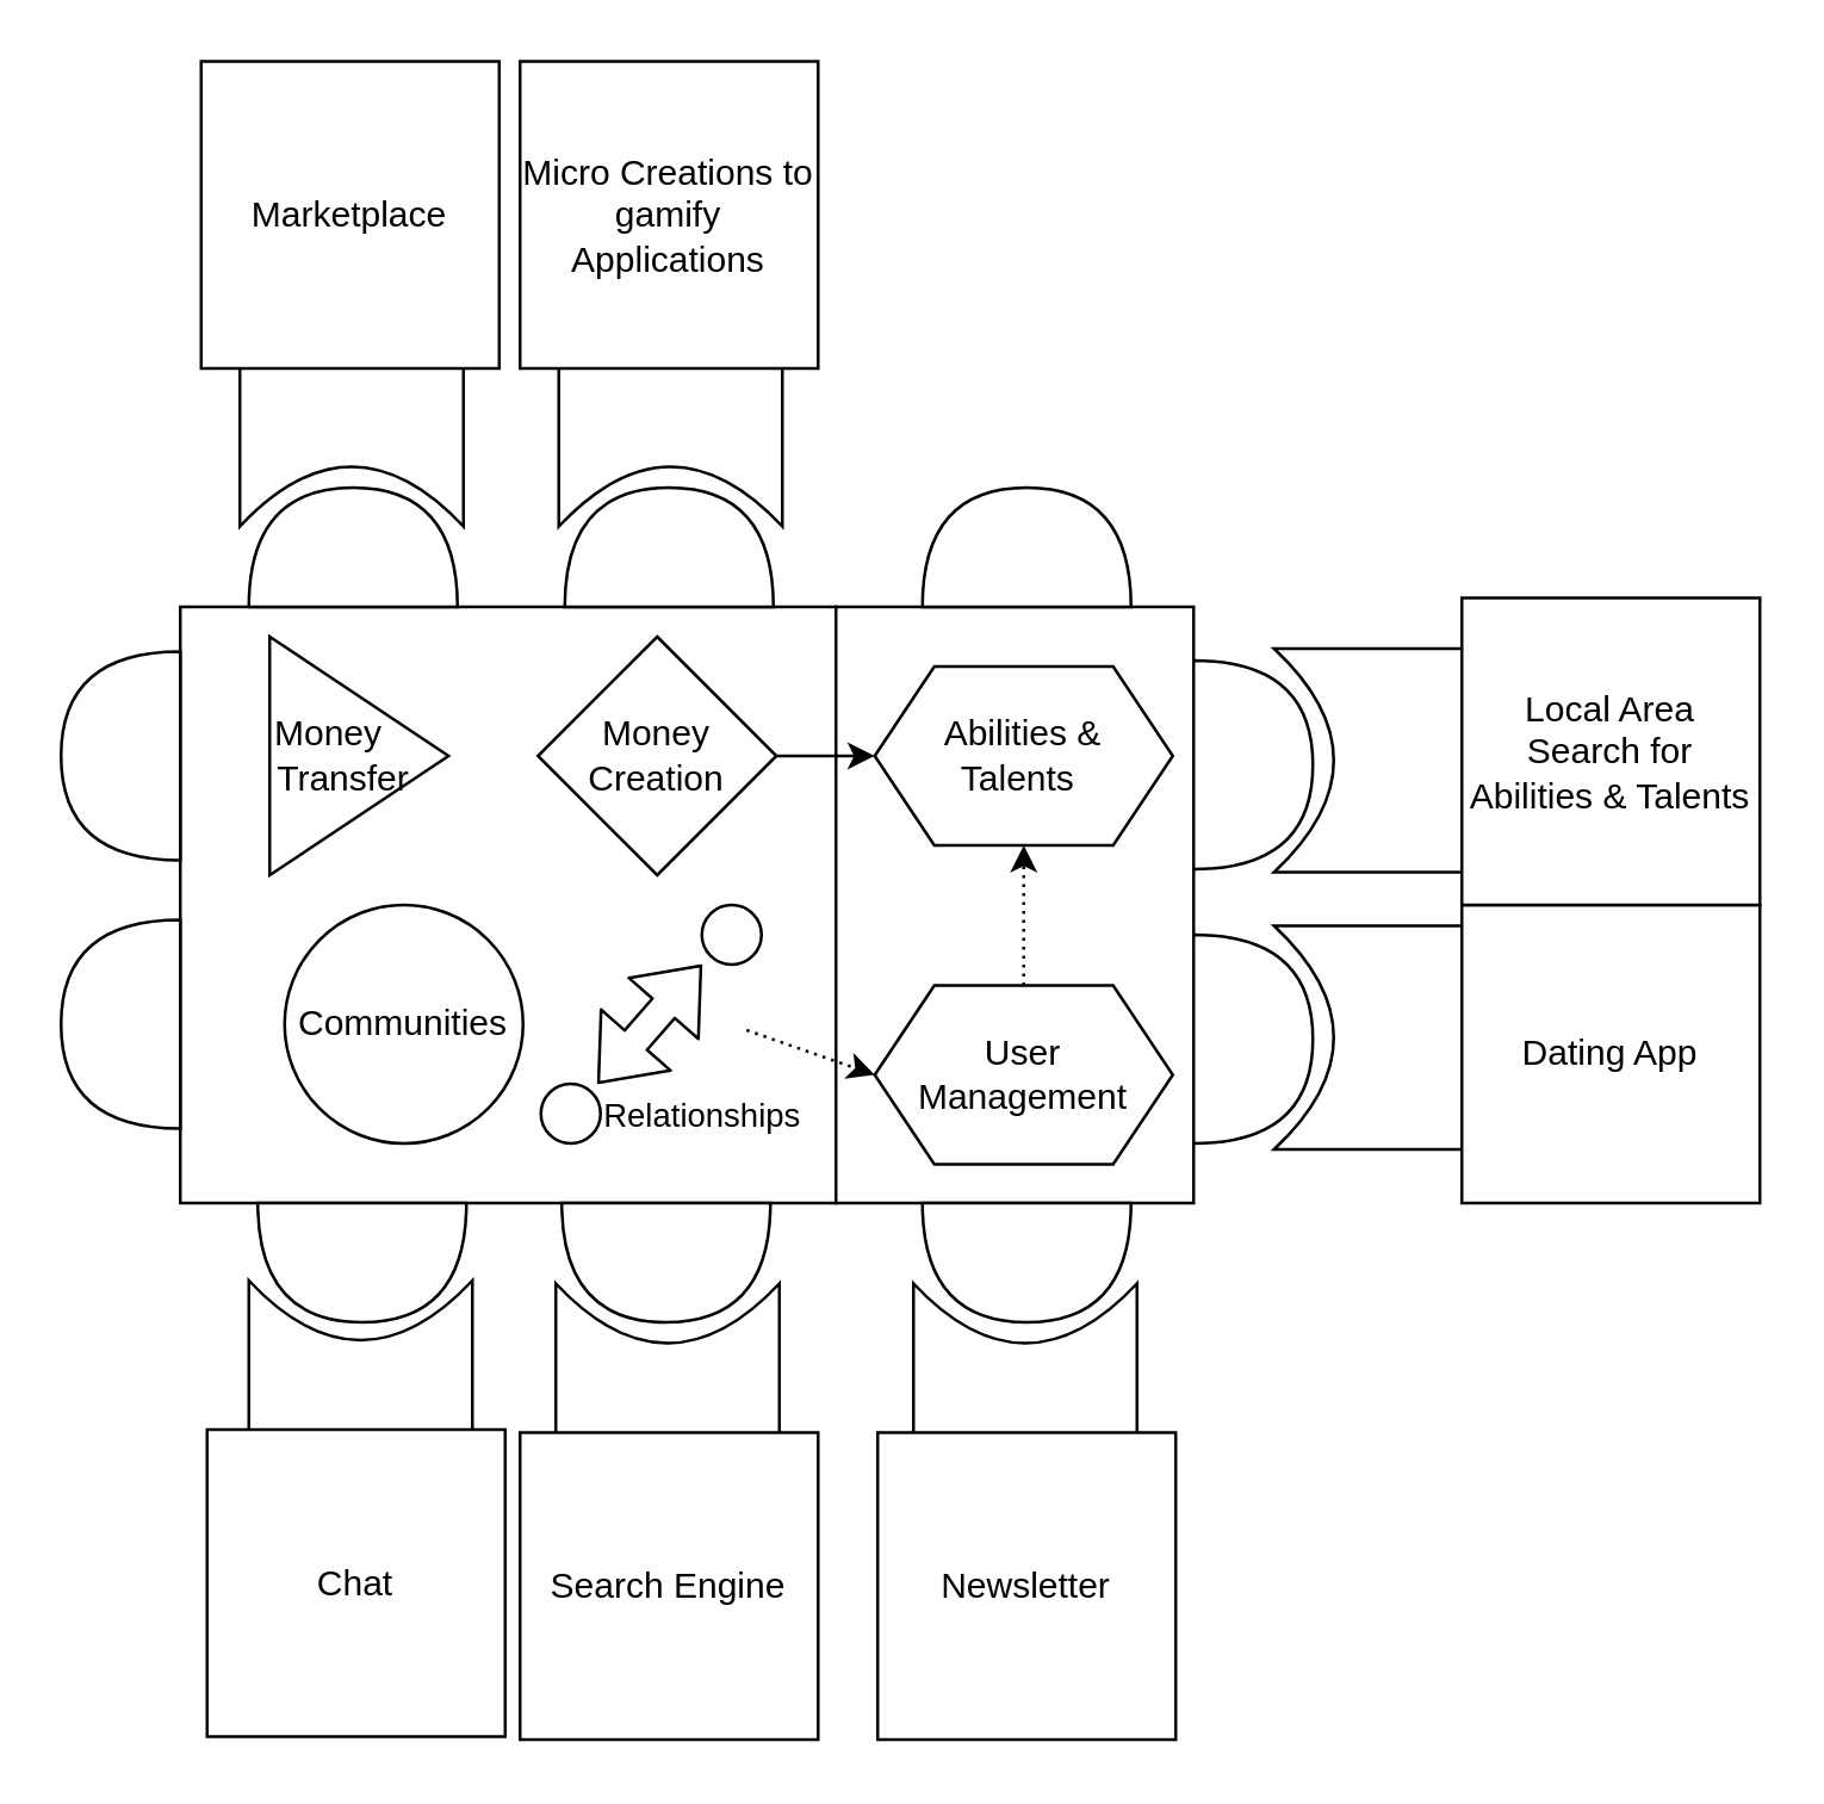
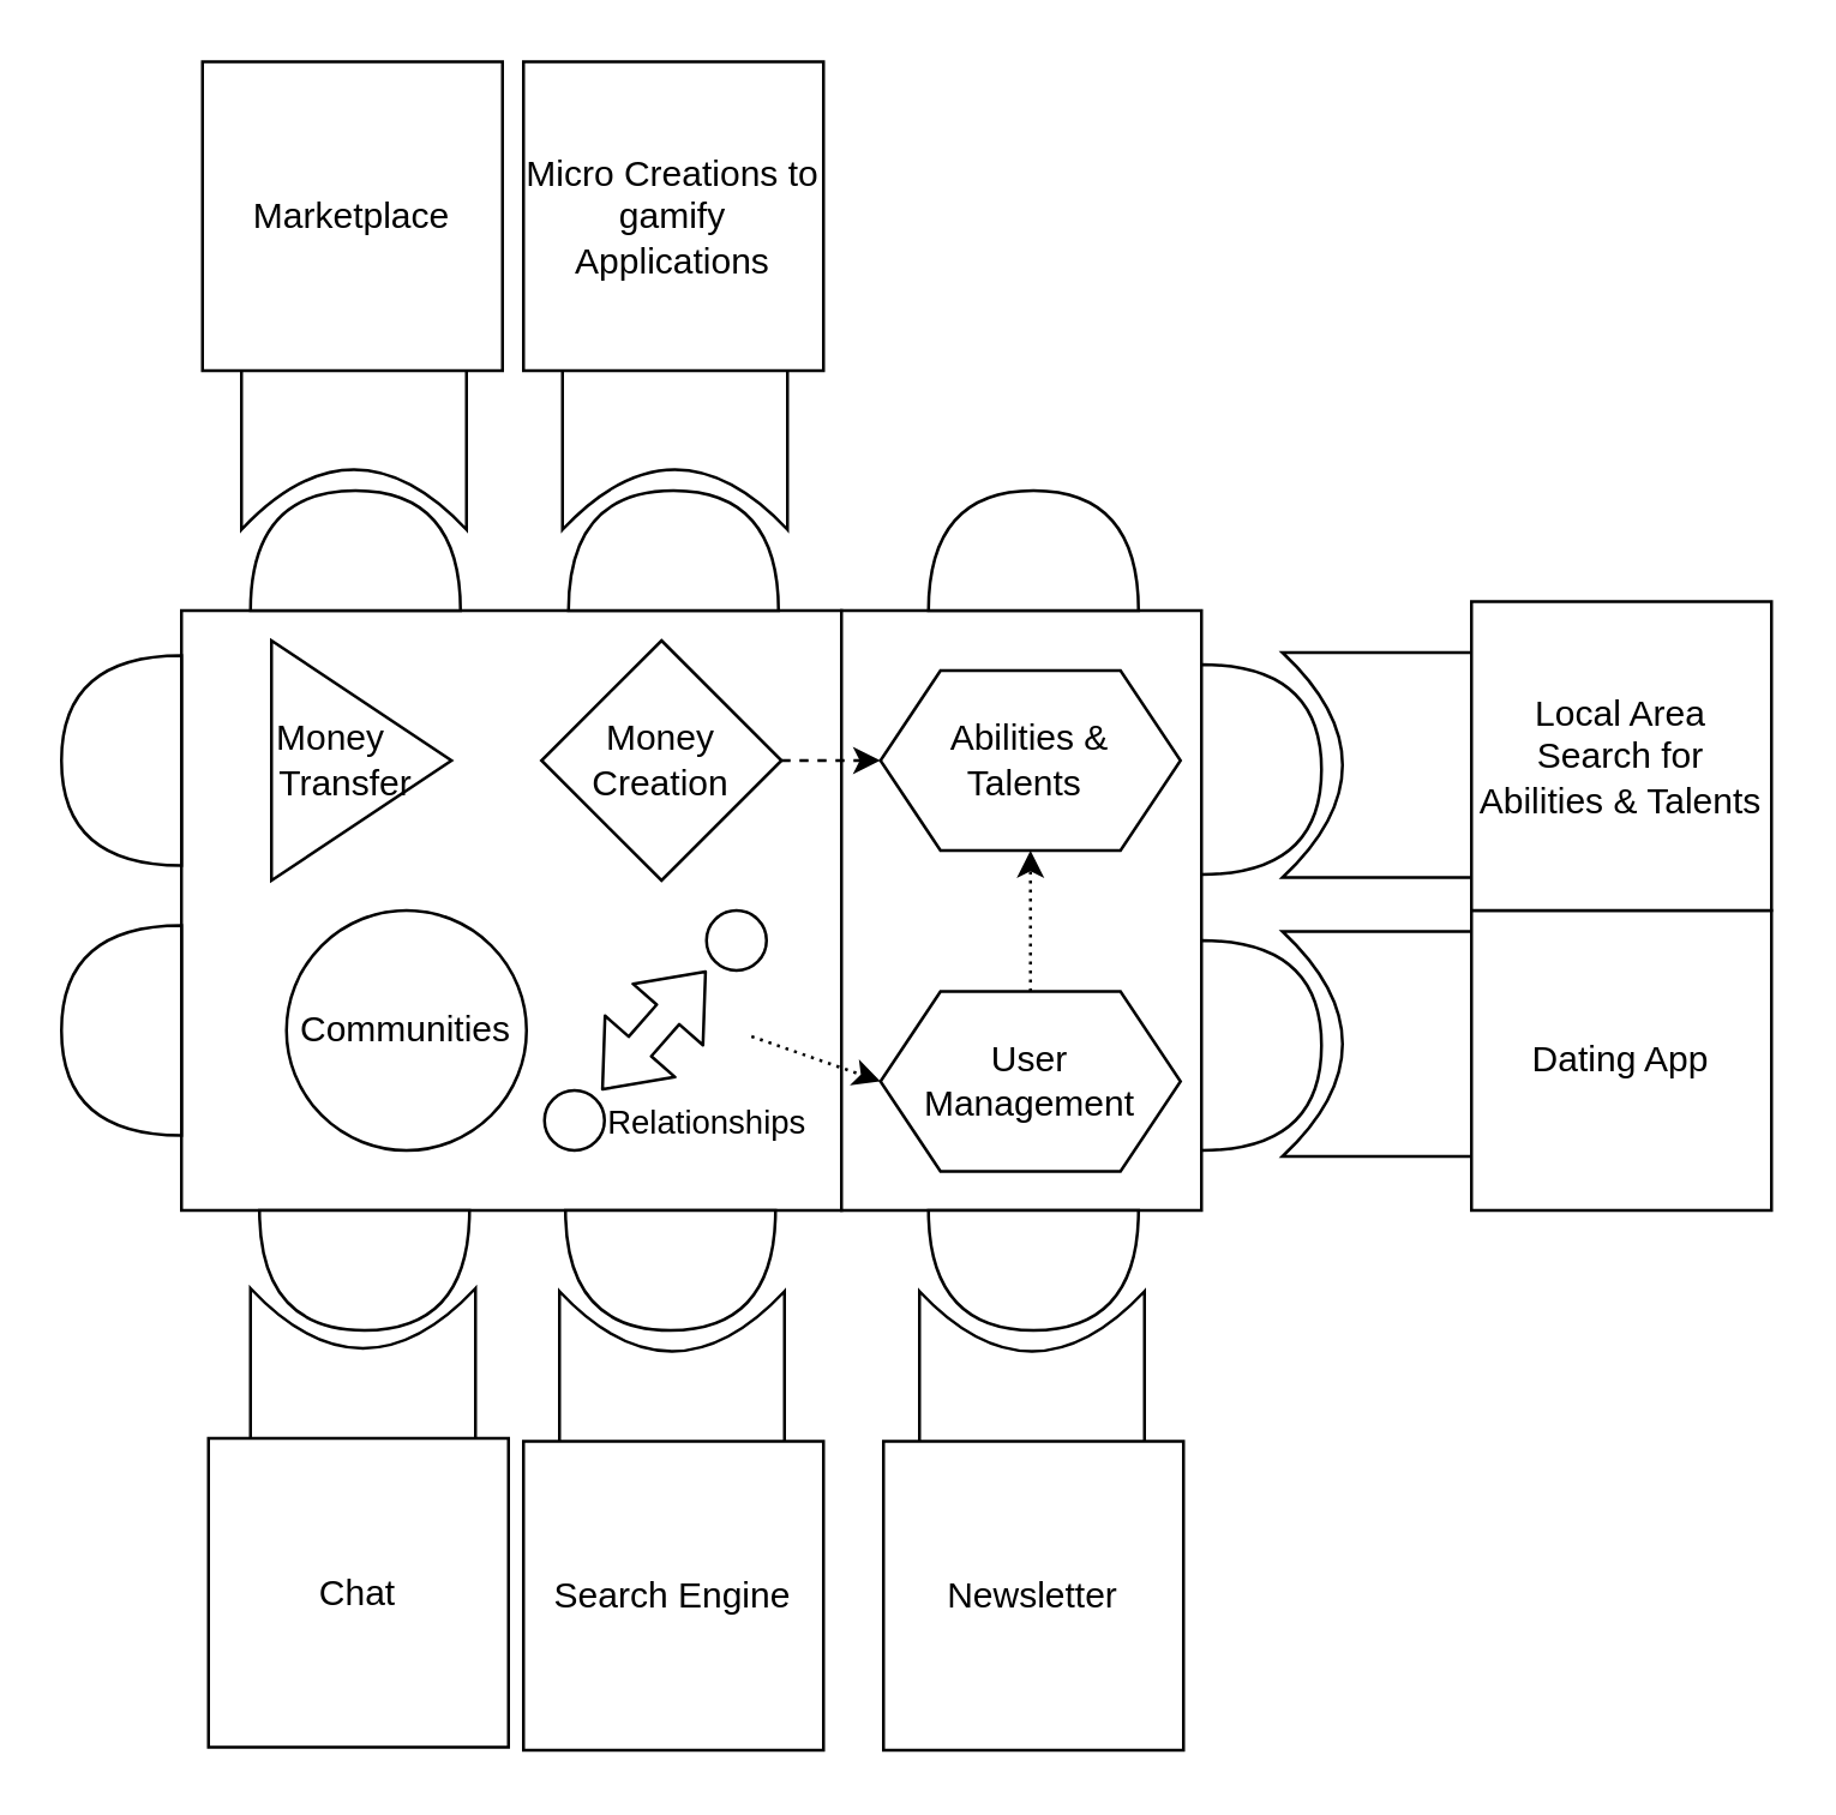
  <mxCell id="0" />
  <mxCell id="1" parent="0" />
  <mxCell id="2" value="" style="rounded=0;whiteSpace=wrap;html=1;" parent="1" vertex="1"><mxGeometry x="60" y="203" width="220" height="200" as="geometry" /></mxCell>
  <mxCell id="3" value="Communities" style="ellipse;whiteSpace=wrap;html=1;aspect=fixed;" parent="1" vertex="1"><mxGeometry x="95" y="303" width="80" height="80" as="geometry" /></mxCell>
  <mxCell id="4" value="" style="shape=flexArrow;endArrow=classic;startArrow=classic;html=1;" parent="1" edge="1"><mxGeometry width="100" height="100" relative="1" as="geometry"><mxPoint x="200" y="363" as="sourcePoint" /><mxPoint x="235" y="323" as="targetPoint" /></mxGeometry></mxCell>
  <mxCell id="5" value="Relationships" style="edgeLabel;html=1;align=center;verticalAlign=middle;resizable=0;points=[];" parent="4" vertex="1" connectable="0"><mxGeometry x="0.228" y="-3" relative="1" as="geometry"><mxPoint x="11" y="33" as="offset" /></mxGeometry></mxCell>
  <mxCell id="6" value="Money&lt;br&gt;Creation" style="rhombus;whiteSpace=wrap;html=1;" parent="1" vertex="1"><mxGeometry x="180" y="213" width="80" height="80" as="geometry" /></mxCell>
  <mxCell id="7" value="&lt;br&gt;Money&amp;nbsp; &amp;nbsp; &amp;nbsp;&amp;nbsp;&lt;br&gt;Transfer&amp;nbsp; &amp;nbsp; &amp;nbsp;&amp;nbsp;" style="triangle;whiteSpace=wrap;html=1;" parent="1" vertex="1"><mxGeometry x="90" y="213" width="60" height="80" as="geometry" /></mxCell>
  <mxCell id="8" value="" style="ellipse;whiteSpace=wrap;html=1;aspect=fixed;" vertex="1" parent="1"><mxGeometry x="235" y="303" width="20" height="20" as="geometry" /></mxCell>
  <mxCell id="9" value="" style="ellipse;whiteSpace=wrap;html=1;aspect=fixed;" vertex="1" parent="1"><mxGeometry x="181" y="363" width="20" height="20" as="geometry" /></mxCell>
  <mxCell id="10" value="" style="rounded=0;whiteSpace=wrap;html=1;" vertex="1" parent="1"><mxGeometry x="280" y="203" width="120" height="200" as="geometry" /></mxCell>
  <mxCell id="11" value="Abilities &amp;amp;&lt;br&gt;Talents&amp;nbsp;" style="shape=hexagon;perimeter=hexagonPerimeter2;whiteSpace=wrap;html=1;fixedSize=1;" vertex="1" parent="1"><mxGeometry x="293" y="223" width="100" height="60" as="geometry" /></mxCell>
- <mxCell id="12" style="edgeStyle=none;html=1;exitX=1;exitY=0.5;exitDx=0;exitDy=0;" edge="1" parent="1" source="6" target="11"><mxGeometry relative="1" as="geometry" /></mxCell>
+ <mxCell id="12" style="edgeStyle=none;html=1;exitX=1;exitY=0.5;exitDx=0;exitDy=0;dashed=1;" edge="1" parent="1" source="6" target="11"><mxGeometry relative="1" as="geometry" /></mxCell>
  <mxCell id="13" style="edgeStyle=none;html=1;exitX=0.5;exitY=0;exitDx=0;exitDy=0;dashed=1;dashPattern=1 2;" edge="1" parent="1" source="14" target="11"><mxGeometry relative="1" as="geometry" /></mxCell>
  <mxCell id="14" value="User Management" style="shape=hexagon;perimeter=hexagonPerimeter2;whiteSpace=wrap;html=1;fixedSize=1;" vertex="1" parent="1"><mxGeometry x="293" y="330" width="100" height="60" as="geometry" /></mxCell>
  <mxCell id="15" value="" style="endArrow=classic;html=1;entryX=0;entryY=0.5;entryDx=0;entryDy=0;dashed=1;dashPattern=1 2;" edge="1" parent="1" target="14"><mxGeometry width="50" height="50" relative="1" as="geometry"><mxPoint x="250" y="345" as="sourcePoint" /><mxPoint x="280" y="283" as="targetPoint" /></mxGeometry></mxCell>
  <mxCell id="16" value="" style="shape=or;whiteSpace=wrap;html=1;direction=south;" vertex="1" parent="1"><mxGeometry x="188" y="403" width="70" height="40" as="geometry" /></mxCell>
  <mxCell id="17" value="" style="shape=or;whiteSpace=wrap;html=1;direction=south;" vertex="1" parent="1"><mxGeometry x="309" y="403" width="70" height="40" as="geometry" /></mxCell>
  <mxCell id="18" value="" style="shape=or;whiteSpace=wrap;html=1;direction=north;" vertex="1" parent="1"><mxGeometry x="309" y="163" width="70" height="40" as="geometry" /></mxCell>
  <mxCell id="19" value="" style="shape=or;whiteSpace=wrap;html=1;direction=east;" vertex="1" parent="1"><mxGeometry x="400" y="313" width="40" height="70" as="geometry" /></mxCell>
  <mxCell id="20" value="" style="shape=or;whiteSpace=wrap;html=1;direction=north;" vertex="1" parent="1"><mxGeometry x="189" y="163" width="70" height="40" as="geometry" /></mxCell>
  <mxCell id="21" value="" style="shape=or;whiteSpace=wrap;html=1;direction=north;" vertex="1" parent="1"><mxGeometry x="83" y="163" width="70" height="40" as="geometry" /></mxCell>
  <mxCell id="22" value="" style="shape=or;whiteSpace=wrap;html=1;direction=east;" vertex="1" parent="1"><mxGeometry x="400" y="221" width="40" height="70" as="geometry" /></mxCell>
  <mxCell id="23" value="" style="shape=or;whiteSpace=wrap;html=1;direction=south;" vertex="1" parent="1"><mxGeometry x="86" y="403" width="70" height="40" as="geometry" /></mxCell>
  <mxCell id="24" value="" style="shape=or;whiteSpace=wrap;html=1;direction=west;" vertex="1" parent="1"><mxGeometry x="20" y="218" width="40" height="70" as="geometry" /></mxCell>
  <mxCell id="25" value="" style="shape=or;whiteSpace=wrap;html=1;direction=west;" vertex="1" parent="1"><mxGeometry x="20" y="308" width="40" height="70" as="geometry" /></mxCell>
  <mxCell id="26" value="" style="shape=dataStorage;whiteSpace=wrap;html=1;fixedSize=1;direction=west;" vertex="1" parent="1"><mxGeometry x="427" y="310" width="83" height="75" as="geometry" /></mxCell>
  <mxCell id="27" value="Dating App" style="rounded=0;whiteSpace=wrap;html=1;" vertex="1" parent="1"><mxGeometry x="490" y="303" width="100" height="100" as="geometry" /></mxCell>
  <mxCell id="28" value="" style="shape=dataStorage;whiteSpace=wrap;html=1;fixedSize=1;direction=west;" vertex="1" parent="1"><mxGeometry x="427" y="217" width="83" height="75" as="geometry" /></mxCell>
  <mxCell id="29" value="Local Area Search for Abilities &amp;amp; Talents" style="rounded=0;whiteSpace=wrap;html=1;" vertex="1" parent="1"><mxGeometry x="490" y="200" width="100" height="103" as="geometry" /></mxCell>
  <mxCell id="30" value="" style="shape=dataStorage;whiteSpace=wrap;html=1;fixedSize=1;direction=south;" vertex="1" parent="1"><mxGeometry x="187" y="93" width="75" height="83" as="geometry" /></mxCell>
  <mxCell id="31" value="Micro Creations to gamify Applications" style="rounded=0;whiteSpace=wrap;html=1;" vertex="1" parent="1"><mxGeometry x="174" y="20" width="100" height="103" as="geometry" /></mxCell>
  <mxCell id="32" value="" style="shape=dataStorage;whiteSpace=wrap;html=1;fixedSize=1;direction=south;" vertex="1" parent="1"><mxGeometry x="80" y="93" width="75" height="83" as="geometry" /></mxCell>
  <mxCell id="33" value="Marketplace" style="rounded=0;whiteSpace=wrap;html=1;" vertex="1" parent="1"><mxGeometry x="67" y="20" width="100" height="103" as="geometry" /></mxCell>
  <mxCell id="34" value="" style="shape=dataStorage;whiteSpace=wrap;html=1;fixedSize=1;direction=north;" vertex="1" parent="1"><mxGeometry x="186" y="430" width="75" height="83" as="geometry" /></mxCell>
  <mxCell id="35" value="Search Engine" style="rounded=0;whiteSpace=wrap;html=1;" vertex="1" parent="1"><mxGeometry x="174" y="480" width="100" height="103" as="geometry" /></mxCell>
  <mxCell id="36" value="" style="shape=dataStorage;whiteSpace=wrap;html=1;fixedSize=1;direction=north;" vertex="1" parent="1"><mxGeometry x="83" y="429" width="75" height="83" as="geometry" /></mxCell>
  <mxCell id="37" value="Chat" style="rounded=0;whiteSpace=wrap;html=1;" vertex="1" parent="1"><mxGeometry x="69" y="479" width="100" height="103" as="geometry" /></mxCell>
  <mxCell id="38" value="" style="shape=dataStorage;whiteSpace=wrap;html=1;fixedSize=1;direction=north;" vertex="1" parent="1"><mxGeometry x="306" y="430" width="75" height="83" as="geometry" /></mxCell>
  <mxCell id="39" value="Newsletter" style="rounded=0;whiteSpace=wrap;html=1;" vertex="1" parent="1"><mxGeometry x="294" y="480" width="100" height="103" as="geometry" /></mxCell>
